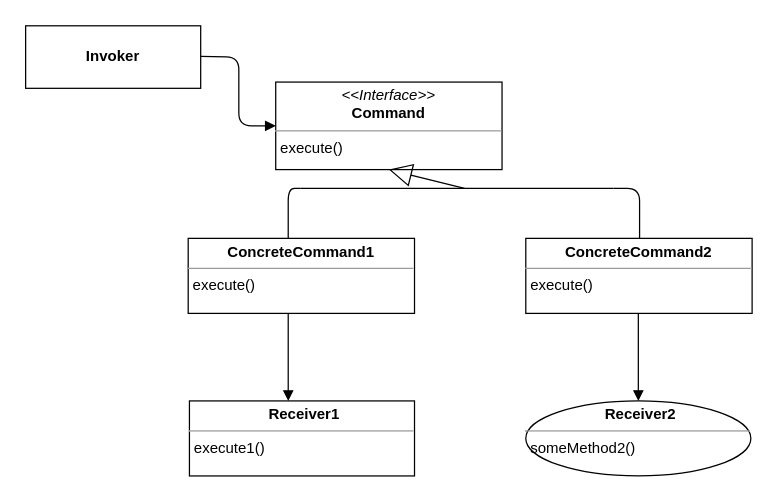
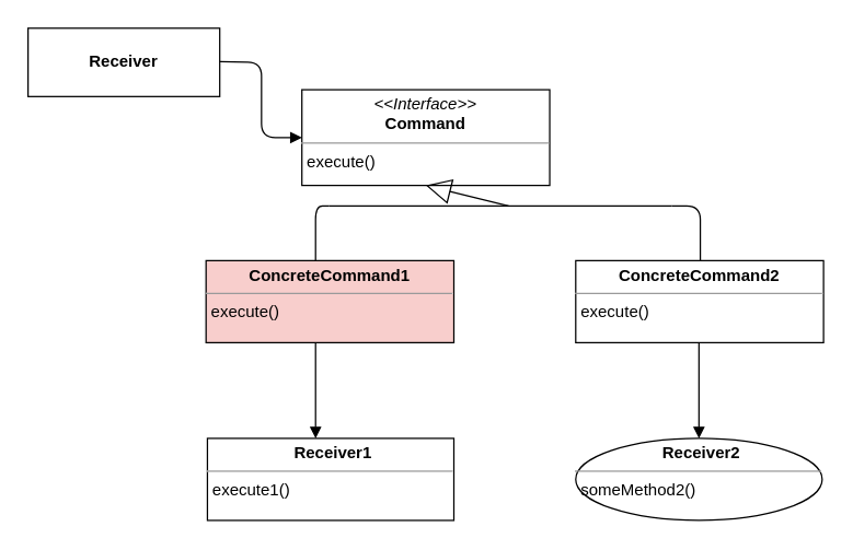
  <mxCell id="0" />
  <mxCell id="1" parent="0" />
- <mxCell id="2" value="&lt;p style=&quot;margin: 0px ; margin-top: 4px ; text-align: center&quot;&gt;&lt;br&gt;&lt;b&gt;Invoker&lt;/b&gt;&lt;/p&gt;" style="verticalAlign=top;align=left;overflow=fill;fontSize=12;fontFamily=Helvetica;html=1;" vertex="1" parent="1"><mxGeometry x="20" y="20" width="140" height="50" as="geometry" /></mxCell>
+ <mxCell id="2" value="&lt;p style=&quot;margin: 0px ; margin-top: 4px ; text-align: center&quot;&gt;&lt;br&gt;&lt;b&gt;Receiver&lt;/b&gt;&lt;/p&gt;" style="verticalAlign=top;align=left;overflow=fill;fontSize=12;fontFamily=Helvetica;html=1;" vertex="1" parent="1"><mxGeometry x="20" y="20" width="140" height="50" as="geometry" /></mxCell>
  <mxCell id="3" value="&lt;p style=&quot;margin: 0px ; margin-top: 4px ; text-align: center&quot;&gt;&lt;i&gt;&amp;lt;&amp;lt;Interface&amp;gt;&amp;gt;&lt;/i&gt;&lt;br&gt;&lt;b&gt;Command&lt;/b&gt;&lt;/p&gt;&lt;hr size=&quot;1&quot;&gt;&lt;p style=&quot;margin: 0px ; margin-left: 4px&quot;&gt;&lt;/p&gt;&lt;p style=&quot;margin: 0px ; margin-left: 4px&quot;&gt;execute()&lt;br&gt;&lt;/p&gt;" style="verticalAlign=top;align=left;overflow=fill;fontSize=12;fontFamily=Helvetica;html=1;" vertex="1" parent="1"><mxGeometry x="220" y="65" width="181" height="70" as="geometry" /></mxCell>
- <mxCell id="4" value="&lt;p style=&quot;margin: 0px ; margin-top: 4px ; text-align: center&quot;&gt;&lt;b&gt;ConcreteCommand1&lt;/b&gt;&lt;/p&gt;&lt;hr size=&quot;1&quot;&gt;&lt;p style=&quot;margin: 0px ; margin-left: 4px&quot;&gt;&lt;/p&gt;&lt;p style=&quot;margin: 0px ; margin-left: 4px&quot;&gt;execute()&lt;/p&gt;" style="verticalAlign=top;align=left;overflow=fill;fontSize=12;fontFamily=Helvetica;html=1;" vertex="1" parent="1"><mxGeometry x="150" y="190" width="181" height="60" as="geometry" /></mxCell>
+ <mxCell id="4" value="&lt;p style=&quot;margin: 0px ; margin-top: 4px ; text-align: center&quot;&gt;&lt;b&gt;ConcreteCommand1&lt;/b&gt;&lt;/p&gt;&lt;hr size=&quot;1&quot;&gt;&lt;p style=&quot;margin: 0px ; margin-left: 4px&quot;&gt;&lt;/p&gt;&lt;p style=&quot;margin: 0px ; margin-left: 4px&quot;&gt;execute()&lt;/p&gt;" style="verticalAlign=top;align=left;overflow=fill;fontSize=12;fontFamily=Helvetica;html=1;fillColor=#f8cecc;" vertex="1" parent="1"><mxGeometry x="150" y="190" width="181" height="60" as="geometry" /></mxCell>
  <mxCell id="5" value="&lt;p style=&quot;margin: 0px ; margin-top: 4px ; text-align: center&quot;&gt;&lt;/p&gt;&lt;p style=&quot;text-align: center ; margin: 0px 0px 0px 4px&quot;&gt;&lt;b&gt;Receiver1&lt;/b&gt;&lt;/p&gt;&lt;hr size=&quot;1&quot;&gt;&lt;p style=&quot;margin: 0px ; margin-left: 4px&quot;&gt;execute1()&lt;/p&gt;" style="verticalAlign=top;align=left;overflow=fill;fontSize=12;fontFamily=Helvetica;html=1;" vertex="1" parent="1"><mxGeometry x="151" y="320" width="180" height="60" as="geometry" /></mxCell>
  <mxCell id="6" value="&lt;p style=&quot;margin: 0px ; margin-top: 4px ; text-align: center&quot;&gt;&lt;b&gt;ConcreteCommand2&lt;/b&gt;&lt;/p&gt;&lt;hr size=&quot;1&quot;&gt;&lt;p style=&quot;margin: 0px ; margin-left: 4px&quot;&gt;&lt;/p&gt;&lt;p style=&quot;margin: 0px ; margin-left: 4px&quot;&gt;execute()&lt;/p&gt;" style="verticalAlign=top;align=left;overflow=fill;fontSize=12;fontFamily=Helvetica;html=1;" vertex="1" parent="1"><mxGeometry x="420" y="190" width="181" height="60" as="geometry" /></mxCell>
  <mxCell id="7" value="&lt;p style=&quot;margin: 0px ; margin-top: 4px ; text-align: center&quot;&gt;&lt;/p&gt;&lt;p style=&quot;text-align: center ; margin: 0px 0px 0px 4px&quot;&gt;&lt;b&gt;Receiver2&lt;/b&gt;&lt;/p&gt;&lt;hr size=&quot;1&quot;&gt;&lt;p style=&quot;margin: 0px ; margin-left: 4px&quot;&gt;someMethod2()&lt;/p&gt;" style="ellipse;verticalAlign=top;align=left;overflow=fill;fontSize=12;fontFamily=Helvetica;html=1;" vertex="1" parent="1"><mxGeometry x="420" y="320" width="180" height="60" as="geometry" /></mxCell>
  <mxCell id="8" value="" style="endArrow=block;endFill=1;html=1;edgeStyle=orthogonalEdgeStyle;align=left;verticalAlign=top;entryX=0;entryY=0.5;entryDx=0;entryDy=0;" edge="1" parent="1" target="3"><mxGeometry x="-1" relative="1" as="geometry"><mxPoint x="160" y="44.5" as="sourcePoint" /><mxPoint x="320" y="44.5" as="targetPoint" /></mxGeometry></mxCell>
  <mxCell id="9" value="" style="endArrow=block;endSize=16;endFill=0;html=1;entryX=0.5;entryY=1;entryDx=0;entryDy=0;rounded=0;jumpStyle=none;startArrow=none;startFill=0;" edge="1" parent="1" target="3"><mxGeometry width="160" relative="1" as="geometry"><mxPoint x="371" y="150" as="sourcePoint" /><mxPoint x="220" y="160" as="targetPoint" /></mxGeometry></mxCell>
  <mxCell id="10" value="" style="endArrow=none;html=1;edgeStyle=orthogonalEdgeStyle;" edge="1" parent="1" target="6"><mxGeometry relative="1" as="geometry"><mxPoint x="490" y="150" as="sourcePoint" /><mxPoint x="510" y="180" as="targetPoint" /><Array as="points"><mxPoint x="511" y="150" /></Array></mxGeometry></mxCell>
  <mxCell id="11" value="" style="endArrow=none;html=1;edgeStyle=orthogonalEdgeStyle;" edge="1" parent="1"><mxGeometry relative="1" as="geometry"><mxPoint x="240" y="150" as="sourcePoint" /><mxPoint x="490" y="150" as="targetPoint" /></mxGeometry></mxCell>
  <mxCell id="12" value="" style="endArrow=none;html=1;edgeStyle=orthogonalEdgeStyle;" edge="1" parent="1" source="4"><mxGeometry relative="1" as="geometry"><mxPoint x="230" y="185" as="sourcePoint" /><mxPoint x="240" y="150" as="targetPoint" /><Array as="points"><mxPoint x="230" y="150" /></Array></mxGeometry></mxCell>
  <mxCell id="13" value="" style="html=1;verticalAlign=bottom;endArrow=block;entryX=0.5;entryY=0;entryDx=0;entryDy=0;" edge="1" parent="1" target="7"><mxGeometry width="80" relative="1" as="geometry"><mxPoint x="510" y="250" as="sourcePoint" /><mxPoint x="510" y="300" as="targetPoint" /></mxGeometry></mxCell>
  <mxCell id="14" value="" style="html=1;verticalAlign=bottom;endArrow=block;" edge="1" parent="1"><mxGeometry width="80" relative="1" as="geometry"><mxPoint x="230" y="250" as="sourcePoint" /><mxPoint x="230" y="320" as="targetPoint" /></mxGeometry></mxCell>
